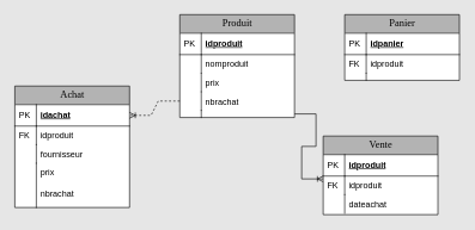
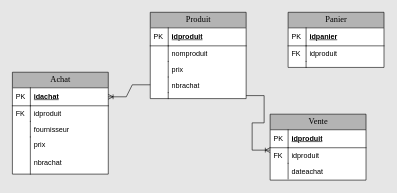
  <mxCell id="0" />
  <mxCell id="1" parent="0" />
  <mxCell id="2" value="Produit" style="swimlane;html=1;fontStyle=0;childLayout=stackLayout;horizontal=1;startSize=26;fillColor=#B3B3B3;horizontalStack=0;resizeParent=1;resizeLast=0;collapsible=1;marginBottom=0;swimlaneFillColor=#ffffff;align=center;rounded=0;shadow=0;comic=0;labelBackgroundColor=none;strokeWidth=1;fontFamily=Verdana;fontSize=14;" vertex="1" parent="1"><mxGeometry x="250" y="20" width="160" height="144" as="geometry"><mxRectangle x="30" y="358" width="90" height="30" as="alternateBounds" /></mxGeometry></mxCell>
  <mxCell id="3" value="idproduit" style="shape=partialRectangle;top=0;left=0;right=0;bottom=1;html=1;align=left;verticalAlign=middle;fillColor=none;spacingLeft=34;spacingRight=4;whiteSpace=wrap;overflow=hidden;rotatable=0;points=[[0,0.5],[1,0.5]];portConstraint=eastwest;dropTarget=0;fontStyle=5;" vertex="1" parent="2"><mxGeometry y="26" width="160" height="30" as="geometry" /></mxCell>
  <mxCell id="4" value="PK" style="shape=partialRectangle;top=0;left=0;bottom=0;html=1;fillColor=none;align=left;verticalAlign=middle;spacingLeft=4;spacingRight=4;whiteSpace=wrap;overflow=hidden;rotatable=0;points=[];portConstraint=eastwest;part=1;" vertex="1" connectable="0" parent="3"><mxGeometry width="30" height="30" as="geometry" /></mxCell>
  <mxCell id="5" value="nomproduit" style="shape=partialRectangle;top=0;left=0;right=0;bottom=0;html=1;align=left;verticalAlign=top;fillColor=none;spacingLeft=34;spacingRight=4;whiteSpace=wrap;overflow=hidden;rotatable=0;points=[[0,0.5],[1,0.5]];portConstraint=eastwest;dropTarget=0;" vertex="1" parent="2"><mxGeometry y="56" width="160" height="26" as="geometry" /></mxCell>
  <mxCell id="6" value="" style="shape=partialRectangle;top=0;left=0;bottom=0;html=1;fillColor=none;align=left;verticalAlign=top;spacingLeft=4;spacingRight=4;whiteSpace=wrap;overflow=hidden;rotatable=0;points=[];portConstraint=eastwest;part=1;" vertex="1" connectable="0" parent="5"><mxGeometry width="30" height="26" as="geometry" /></mxCell>
  <mxCell id="7" value="prix" style="shape=partialRectangle;top=0;left=0;right=0;bottom=0;html=1;align=left;verticalAlign=top;fillColor=none;spacingLeft=34;spacingRight=4;whiteSpace=wrap;overflow=hidden;rotatable=0;points=[[0,0.5],[1,0.5]];portConstraint=eastwest;dropTarget=0;" vertex="1" parent="2"><mxGeometry y="82" width="160" height="26" as="geometry" /></mxCell>
  <mxCell id="8" value="" style="shape=partialRectangle;top=0;left=0;bottom=0;html=1;fillColor=none;align=left;verticalAlign=top;spacingLeft=4;spacingRight=4;whiteSpace=wrap;overflow=hidden;rotatable=0;points=[];portConstraint=eastwest;part=1;" vertex="1" connectable="0" parent="7"><mxGeometry width="30" height="26" as="geometry" /></mxCell>
  <mxCell id="9" value="nbrachat" style="shape=partialRectangle;top=0;left=0;right=0;bottom=0;html=1;align=left;verticalAlign=top;fillColor=none;spacingLeft=34;spacingRight=4;whiteSpace=wrap;overflow=hidden;rotatable=0;points=[[0,0.5],[1,0.5]];portConstraint=eastwest;dropTarget=0;" vertex="1" parent="2"><mxGeometry y="108" width="160" height="26" as="geometry" /></mxCell>
  <mxCell id="10" value="" style="shape=partialRectangle;top=0;left=0;bottom=0;html=1;fillColor=none;align=left;verticalAlign=top;spacingLeft=4;spacingRight=4;whiteSpace=wrap;overflow=hidden;rotatable=0;points=[];portConstraint=eastwest;part=1;" vertex="1" connectable="0" parent="9"><mxGeometry width="30" height="26" as="geometry" /></mxCell>
  <mxCell id="11" value="" style="shape=partialRectangle;top=0;left=0;right=0;bottom=0;html=1;align=left;verticalAlign=top;fillColor=none;spacingLeft=34;spacingRight=4;whiteSpace=wrap;overflow=hidden;rotatable=0;points=[[0,0.5],[1,0.5]];portConstraint=eastwest;dropTarget=0;" vertex="1" parent="2"><mxGeometry y="134" width="160" height="10" as="geometry" /></mxCell>
  <mxCell id="12" value="" style="shape=partialRectangle;top=0;left=0;bottom=0;html=1;fillColor=none;align=left;verticalAlign=top;spacingLeft=4;spacingRight=4;whiteSpace=wrap;overflow=hidden;rotatable=0;points=[];portConstraint=eastwest;part=1;" vertex="1" connectable="0" parent="11"><mxGeometry width="30" height="10" as="geometry" /></mxCell>
  <mxCell id="13" value="Achat" style="swimlane;html=1;fontStyle=0;childLayout=stackLayout;horizontal=1;startSize=26;fillColor=#B3B3B3;horizontalStack=0;resizeParent=1;resizeLast=0;collapsible=1;marginBottom=0;swimlaneFillColor=#ffffff;align=center;rounded=0;shadow=0;comic=0;labelBackgroundColor=none;strokeWidth=1;fontFamily=Verdana;fontSize=14;" vertex="1" parent="1"><mxGeometry x="20" y="120" width="160" height="170" as="geometry"><mxRectangle x="30" y="358" width="90" height="30" as="alternateBounds" /></mxGeometry></mxCell>
  <mxCell id="14" value="idachat" style="shape=partialRectangle;top=0;left=0;right=0;bottom=1;html=1;align=left;verticalAlign=middle;fillColor=none;spacingLeft=34;spacingRight=4;whiteSpace=wrap;overflow=hidden;rotatable=0;points=[[0,0.5],[1,0.5]];portConstraint=eastwest;dropTarget=0;fontStyle=5;" vertex="1" parent="13"><mxGeometry y="26" width="160" height="30" as="geometry" /></mxCell>
  <mxCell id="15" value="PK" style="shape=partialRectangle;top=0;left=0;bottom=0;html=1;fillColor=none;align=left;verticalAlign=middle;spacingLeft=4;spacingRight=4;whiteSpace=wrap;overflow=hidden;rotatable=0;points=[];portConstraint=eastwest;part=1;" vertex="1" connectable="0" parent="14"><mxGeometry width="30" height="30" as="geometry" /></mxCell>
  <mxCell id="16" value="idproduit" style="shape=partialRectangle;top=0;left=0;right=0;bottom=0;html=1;align=left;verticalAlign=top;fillColor=none;spacingLeft=34;spacingRight=4;whiteSpace=wrap;overflow=hidden;rotatable=0;points=[[0,0.5],[1,0.5]];portConstraint=eastwest;dropTarget=0;" vertex="1" parent="13"><mxGeometry y="56" width="160" height="26" as="geometry" /></mxCell>
  <mxCell id="17" value="FK" style="shape=partialRectangle;top=0;left=0;bottom=0;html=1;fillColor=none;align=left;verticalAlign=top;spacingLeft=4;spacingRight=4;whiteSpace=wrap;overflow=hidden;rotatable=0;points=[];portConstraint=eastwest;part=1;" vertex="1" connectable="0" parent="16"><mxGeometry width="30" height="26" as="geometry" /></mxCell>
  <mxCell id="18" value="fournisseur" style="shape=partialRectangle;top=0;left=0;right=0;bottom=0;html=1;align=left;verticalAlign=top;fillColor=none;spacingLeft=34;spacingRight=4;whiteSpace=wrap;overflow=hidden;rotatable=0;points=[[0,0.5],[1,0.5]];portConstraint=eastwest;dropTarget=0;" vertex="1" parent="13"><mxGeometry y="82" width="160" height="26" as="geometry" /></mxCell>
  <mxCell id="19" value="" style="shape=partialRectangle;top=0;left=0;bottom=0;html=1;fillColor=none;align=left;verticalAlign=top;spacingLeft=4;spacingRight=4;whiteSpace=wrap;overflow=hidden;rotatable=0;points=[];portConstraint=eastwest;part=1;" vertex="1" connectable="0" parent="18"><mxGeometry width="30" height="26" as="geometry" /></mxCell>
  <mxCell id="20" value="prix&lt;br&gt;&lt;br&gt;nbrachat" style="shape=partialRectangle;top=0;left=0;right=0;bottom=0;html=1;align=left;verticalAlign=top;fillColor=none;spacingLeft=34;spacingRight=4;whiteSpace=wrap;overflow=hidden;rotatable=0;points=[[0,0.5],[1,0.5]];portConstraint=eastwest;dropTarget=0;" vertex="1" parent="13"><mxGeometry y="108" width="160" height="62" as="geometry" /></mxCell>
  <mxCell id="21" value="" style="shape=partialRectangle;top=0;left=0;bottom=0;html=1;fillColor=none;align=left;verticalAlign=top;spacingLeft=4;spacingRight=4;whiteSpace=wrap;overflow=hidden;rotatable=0;points=[];portConstraint=eastwest;part=1;" vertex="1" connectable="0" parent="20"><mxGeometry width="30" height="62" as="geometry" /></mxCell>
  <mxCell id="22" value="Panier" style="swimlane;html=1;fontStyle=0;childLayout=stackLayout;horizontal=1;startSize=26;fillColor=#B3B3B3;horizontalStack=0;resizeParent=1;resizeLast=0;collapsible=1;marginBottom=0;swimlaneFillColor=#ffffff;align=center;rounded=0;shadow=0;comic=0;labelBackgroundColor=none;strokeWidth=1;fontFamily=Verdana;fontSize=14;" vertex="1" parent="1"><mxGeometry x="480" y="20" width="160" height="92" as="geometry"><mxRectangle x="30" y="358" width="90" height="30" as="alternateBounds" /></mxGeometry></mxCell>
  <mxCell id="23" value="idpanier" style="shape=partialRectangle;top=0;left=0;right=0;bottom=1;html=1;align=left;verticalAlign=middle;fillColor=none;spacingLeft=34;spacingRight=4;whiteSpace=wrap;overflow=hidden;rotatable=0;points=[[0,0.5],[1,0.5]];portConstraint=eastwest;dropTarget=0;fontStyle=5;" vertex="1" parent="22"><mxGeometry y="26" width="160" height="30" as="geometry" /></mxCell>
  <mxCell id="24" value="PK" style="shape=partialRectangle;top=0;left=0;bottom=0;html=1;fillColor=none;align=left;verticalAlign=middle;spacingLeft=4;spacingRight=4;whiteSpace=wrap;overflow=hidden;rotatable=0;points=[];portConstraint=eastwest;part=1;" vertex="1" connectable="0" parent="23"><mxGeometry width="30" height="30" as="geometry" /></mxCell>
  <mxCell id="25" value="idproduit" style="shape=partialRectangle;top=0;left=0;right=0;bottom=0;html=1;align=left;verticalAlign=top;fillColor=none;spacingLeft=34;spacingRight=4;whiteSpace=wrap;overflow=hidden;rotatable=0;points=[[0,0.5],[1,0.5]];portConstraint=eastwest;dropTarget=0;" vertex="1" parent="22"><mxGeometry y="56" width="160" height="26" as="geometry" /></mxCell>
  <mxCell id="26" value="FK" style="shape=partialRectangle;top=0;left=0;bottom=0;html=1;fillColor=none;align=left;verticalAlign=top;spacingLeft=4;spacingRight=4;whiteSpace=wrap;overflow=hidden;rotatable=0;points=[];portConstraint=eastwest;part=1;" vertex="1" connectable="0" parent="25"><mxGeometry width="30" height="26" as="geometry" /></mxCell>
  <mxCell id="27" value="" style="shape=partialRectangle;top=0;left=0;right=0;bottom=0;html=1;align=left;verticalAlign=top;fillColor=none;spacingLeft=34;spacingRight=4;whiteSpace=wrap;overflow=hidden;rotatable=0;points=[[0,0.5],[1,0.5]];portConstraint=eastwest;dropTarget=0;" vertex="1" parent="22"><mxGeometry y="82" width="160" height="10" as="geometry" /></mxCell>
  <mxCell id="28" value="" style="shape=partialRectangle;top=0;left=0;bottom=0;html=1;fillColor=none;align=left;verticalAlign=top;spacingLeft=4;spacingRight=4;whiteSpace=wrap;overflow=hidden;rotatable=0;points=[];portConstraint=eastwest;part=1;" vertex="1" connectable="0" parent="27"><mxGeometry width="30" height="10" as="geometry" /></mxCell>
  <mxCell id="29" value="Vente" style="swimlane;html=1;fontStyle=0;childLayout=stackLayout;horizontal=1;startSize=26;fillColor=#B3B3B3;horizontalStack=0;resizeParent=1;resizeLast=0;collapsible=1;marginBottom=0;swimlaneFillColor=#ffffff;align=center;rounded=0;shadow=0;comic=0;labelBackgroundColor=none;strokeWidth=1;fontFamily=Verdana;fontSize=14;" vertex="1" parent="1"><mxGeometry x="450" y="190" width="160" height="110" as="geometry"><mxRectangle x="30" y="358" width="90" height="30" as="alternateBounds" /></mxGeometry></mxCell>
  <mxCell id="30" value="idproduit" style="shape=partialRectangle;top=0;left=0;right=0;bottom=1;html=1;align=left;verticalAlign=middle;fillColor=none;spacingLeft=34;spacingRight=4;whiteSpace=wrap;overflow=hidden;rotatable=0;points=[[0,0.5],[1,0.5]];portConstraint=eastwest;dropTarget=0;fontStyle=5;" vertex="1" parent="29"><mxGeometry y="26" width="160" height="30" as="geometry" /></mxCell>
  <mxCell id="31" value="PK" style="shape=partialRectangle;top=0;left=0;bottom=0;html=1;fillColor=none;align=left;verticalAlign=middle;spacingLeft=4;spacingRight=4;whiteSpace=wrap;overflow=hidden;rotatable=0;points=[];portConstraint=eastwest;part=1;" vertex="1" connectable="0" parent="30"><mxGeometry width="30" height="30" as="geometry" /></mxCell>
  <mxCell id="32" value="idproduit" style="shape=partialRectangle;top=0;left=0;right=0;bottom=0;html=1;align=left;verticalAlign=top;fillColor=none;spacingLeft=34;spacingRight=4;whiteSpace=wrap;overflow=hidden;rotatable=0;points=[[0,0.5],[1,0.5]];portConstraint=eastwest;dropTarget=0;" vertex="1" parent="29"><mxGeometry y="56" width="160" height="26" as="geometry" /></mxCell>
  <mxCell id="33" value="FK" style="shape=partialRectangle;top=0;left=0;bottom=0;html=1;fillColor=none;align=left;verticalAlign=top;spacingLeft=4;spacingRight=4;whiteSpace=wrap;overflow=hidden;rotatable=0;points=[];portConstraint=eastwest;part=1;" vertex="1" connectable="0" parent="32"><mxGeometry width="30" height="26" as="geometry" /></mxCell>
  <mxCell id="34" value="dateachat" style="shape=partialRectangle;top=0;left=0;right=0;bottom=0;html=1;align=left;verticalAlign=top;fillColor=none;spacingLeft=34;spacingRight=4;whiteSpace=wrap;overflow=hidden;rotatable=0;points=[[0,0.5],[1,0.5]];portConstraint=eastwest;dropTarget=0;" vertex="1" parent="29"><mxGeometry y="82" width="160" height="26" as="geometry" /></mxCell>
  <mxCell id="35" value="" style="shape=partialRectangle;top=0;left=0;bottom=0;html=1;fillColor=none;align=left;verticalAlign=top;spacingLeft=4;spacingRight=4;whiteSpace=wrap;overflow=hidden;rotatable=0;points=[];portConstraint=eastwest;part=1;" vertex="1" connectable="0" parent="34"><mxGeometry width="30" height="26" as="geometry" /></mxCell>
- <mxCell id="36" value="" style="edgeStyle=entityRelationEdgeStyle;fontSize=12;html=1;endArrow=ERoneToMany;rounded=0;entryX=1;entryY=0.5;entryDx=0;entryDy=0;exitX=0;exitY=0.5;exitDx=0;exitDy=0;dashed=1;" edge="1" parent="1" source="9" target="14"><mxGeometry width="100" height="100" relative="1" as="geometry"><mxPoint x="170" y="129" as="sourcePoint" /><mxPoint x="270" y="29" as="targetPoint" /></mxGeometry></mxCell>
+ <mxCell id="36" value="" style="edgeStyle=entityRelationEdgeStyle;fontSize=12;html=1;endArrow=ERoneToMany;rounded=0;entryX=1;entryY=0.5;entryDx=0;entryDy=0;exitX=0;exitY=0.5;exitDx=0;exitDy=0;" edge="1" parent="1" source="9" target="14"><mxGeometry width="100" height="100" relative="1" as="geometry"><mxPoint x="170" y="129" as="sourcePoint" /><mxPoint x="270" y="29" as="targetPoint" /></mxGeometry></mxCell>
  <mxCell id="37" value="" style="edgeStyle=entityRelationEdgeStyle;fontSize=12;html=1;endArrow=ERoneToMany;rounded=0;entryX=0;entryY=0.154;entryDx=0;entryDy=0;entryPerimeter=0;" edge="1" parent="1" source="11" target="32"><mxGeometry width="100" height="100" relative="1" as="geometry"><mxPoint x="310" y="300" as="sourcePoint" /><mxPoint x="410" y="200" as="targetPoint" /></mxGeometry></mxCell>
